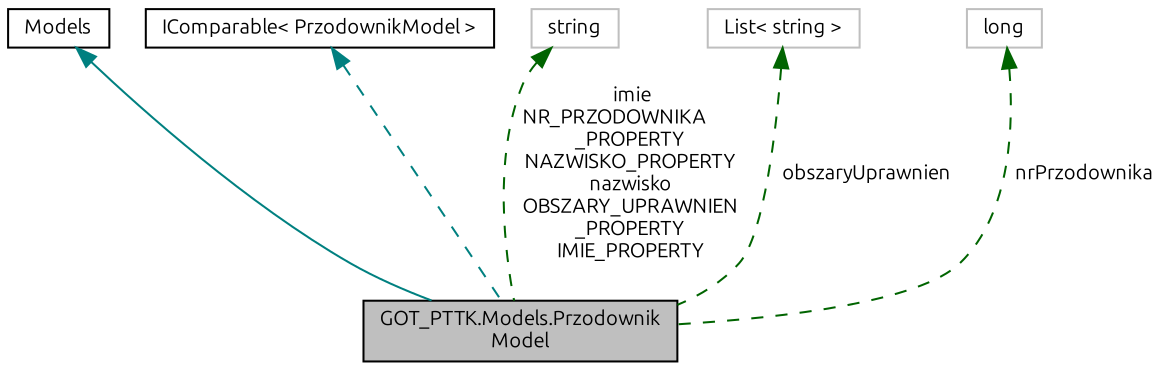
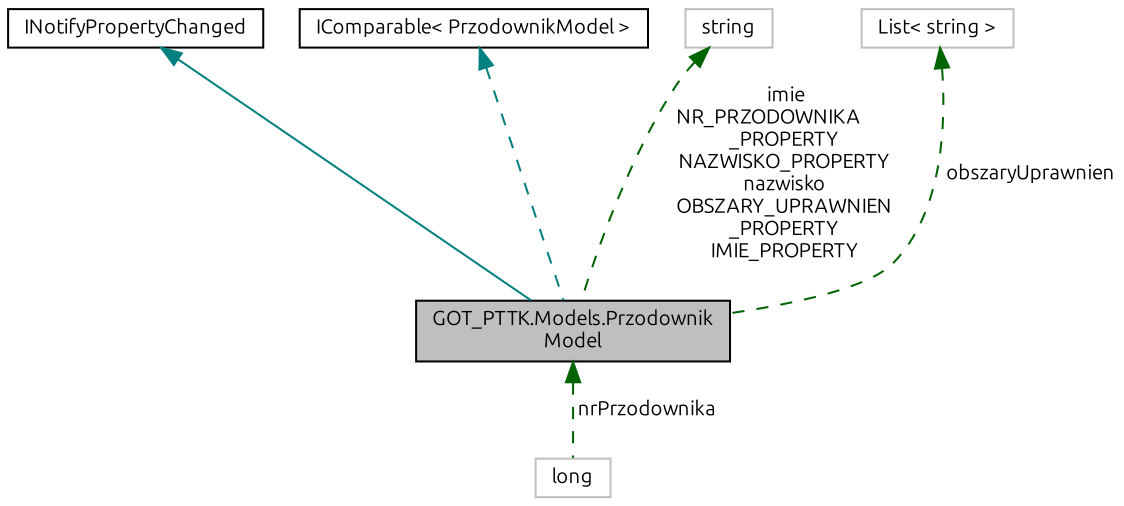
  digraph {
    fontname=Ubuntu
    node [color=black fillcolor=white fontname=Ubuntu fontsize=10 shape=record style=filled]
    edge [color=darkgreen dir=back fontname=Ubuntu fontsize=10 labelfontname=Helvetica labelfontsize=10 style=dashed]
    n1 [fillcolor=grey75 fontcolor=black height=0.2 label="GOT_PTTK.Models.Przodownik\lModel" width=0.4]
-   n2 [height=0.2 label=Models width=0.4]
+   n2 [height=0.2 label=INotifyPropertyChanged width=0.4]
    n3 [height=0.2 label="IComparable\< PrzodownikModel \>" width=0.4]
    n4 [color=grey75 height=0.2 label=string width=0.4]
    n5 [color=grey75 height=0.2 label="List\< string \>" width=0.4]
    n6 [color=grey75 height=0.2 label=long width=0.4]
    n2 -> n1 [color=teal style=solid]
    n3 -> n1 [color=teal]
    n4 -> n1 [label=" imie\nNR_PRZODOWNIKA\l_PROPERTY\nNAZWISKO_PROPERTY\nnazwisko\nOBSZARY_UPRAWNIEN\l_PROPERTY\nIMIE_PROPERTY"]
    n5 -> n1 [label=" obszaryUprawnien"]
-   n6 -> n1 [label=" nrPrzodownika"]
+   n1 -> n6 [label=" nrPrzodownika"]
  }
